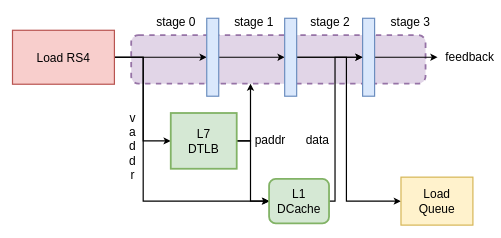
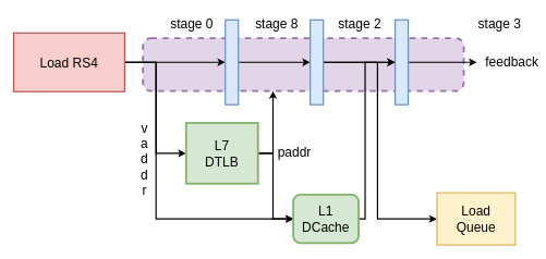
  <mxCell id="0" />
  <mxCell id="1" parent="0" />
  <mxCell id="2" value="" style="rounded=1;whiteSpace=wrap;html=1;dashed=1;fillColor=#e1d5e7;strokeColor=#9673a6;strokeWidth=3;" vertex="1" parent="1"><mxGeometry x="218" y="58" width="491" height="81" as="geometry" /></mxCell>
  <mxCell id="3" style="edgeStyle=orthogonalEdgeStyle;rounded=0;orthogonalLoop=1;jettySize=auto;html=1;fontSize=20;strokeWidth=2;" edge="1" parent="1" source="6" target="8"><mxGeometry relative="1" as="geometry" /></mxCell>
  <mxCell id="4" style="edgeStyle=orthogonalEdgeStyle;rounded=0;orthogonalLoop=1;jettySize=auto;html=1;entryX=0;entryY=0.5;entryDx=0;entryDy=0;strokeWidth=2;fontSize=20;" edge="1" parent="1" target="16"><mxGeometry relative="1" as="geometry"><mxPoint x="163" y="95" as="sourcePoint" /><mxPoint x="272" y="234.5" as="targetPoint" /><Array as="points"><mxPoint x="238" y="95" /><mxPoint x="238" y="235" /></Array></mxGeometry></mxCell>
  <mxCell id="5" style="edgeStyle=orthogonalEdgeStyle;rounded=0;orthogonalLoop=1;jettySize=auto;html=1;entryX=0;entryY=0.5;entryDx=0;entryDy=0;strokeWidth=2;fontSize=20;" edge="1" parent="1"><mxGeometry relative="1" as="geometry"><mxPoint x="190" y="95" as="sourcePoint" /><mxPoint x="449" y="335" as="targetPoint" /><Array as="points"><mxPoint x="238" y="95" /><mxPoint x="238" y="335" /></Array></mxGeometry></mxCell>
  <mxCell id="6" value="&lt;font style=&quot;font-size: 20px;&quot;&gt;Load RS4&lt;/font&gt;" style="rounded=0;whiteSpace=wrap;html=1;fillColor=#f8cecc;strokeColor=#b85450;strokeWidth=2;" vertex="1" parent="1"><mxGeometry x="20" y="50" width="170" height="90" as="geometry" /></mxCell>
  <mxCell id="7" style="edgeStyle=orthogonalEdgeStyle;rounded=0;orthogonalLoop=1;jettySize=auto;html=1;entryX=0;entryY=0.5;entryDx=0;entryDy=0;strokeWidth=2;fontSize=20;" edge="1" parent="1" source="8" target="11"><mxGeometry relative="1" as="geometry" /></mxCell>
  <mxCell id="8" value="" style="rounded=0;whiteSpace=wrap;html=1;fillColor=#dae8fc;strokeColor=#6c8ebf;strokeWidth=2;" vertex="1" parent="1"><mxGeometry x="344" y="30" width="20" height="130" as="geometry" /></mxCell>
  <mxCell id="9" style="edgeStyle=orthogonalEdgeStyle;rounded=0;orthogonalLoop=1;jettySize=auto;html=1;entryX=0;entryY=0.5;entryDx=0;entryDy=0;strokeWidth=2;fontSize=20;" edge="1" parent="1" source="11" target="13"><mxGeometry relative="1" as="geometry" /></mxCell>
  <mxCell id="10" style="edgeStyle=orthogonalEdgeStyle;rounded=0;orthogonalLoop=1;jettySize=auto;html=1;entryX=0;entryY=0.5;entryDx=0;entryDy=0;strokeWidth=2;fontSize=20;exitX=1;exitY=0.5;exitDx=0;exitDy=0;" edge="1" parent="1" source="11"><mxGeometry relative="1" as="geometry"><mxPoint x="503" y="95" as="sourcePoint" /><mxPoint x="668" y="335" as="targetPoint" /><Array as="points"><mxPoint x="577" y="95" /><mxPoint x="577" y="335" /></Array></mxGeometry></mxCell>
  <mxCell id="11" value="" style="rounded=0;whiteSpace=wrap;html=1;fillColor=#dae8fc;strokeColor=#6c8ebf;strokeWidth=2;" vertex="1" parent="1"><mxGeometry x="474" y="30" width="20" height="130" as="geometry" /></mxCell>
  <mxCell id="12" style="edgeStyle=orthogonalEdgeStyle;rounded=0;orthogonalLoop=1;jettySize=auto;html=1;strokeWidth=2;fontSize=20;" edge="1" parent="1" source="13"><mxGeometry relative="1" as="geometry"><mxPoint x="729" y="95" as="targetPoint" /></mxGeometry></mxCell>
  <mxCell id="13" value="" style="rounded=0;whiteSpace=wrap;html=1;fillColor=#dae8fc;strokeColor=#6c8ebf;strokeWidth=2;" vertex="1" parent="1"><mxGeometry x="604" y="30" width="20" height="130" as="geometry" /></mxCell>
  <mxCell id="14" style="edgeStyle=orthogonalEdgeStyle;rounded=0;orthogonalLoop=1;jettySize=auto;html=1;strokeWidth=2;fontSize=20;" edge="1" parent="1" target="2"><mxGeometry relative="1" as="geometry"><mxPoint x="383" y="234.5" as="sourcePoint" /><mxPoint x="463" y="95" as="targetPoint" /><Array as="points"><mxPoint x="417" y="235" /></Array></mxGeometry></mxCell>
  <mxCell id="15" style="edgeStyle=orthogonalEdgeStyle;rounded=0;orthogonalLoop=1;jettySize=auto;html=1;entryX=0;entryY=0.5;entryDx=0;entryDy=0;strokeWidth=2;fontSize=20;" edge="1" parent="1" target="19"><mxGeometry relative="1" as="geometry"><mxPoint x="383" y="234.5" as="sourcePoint" /><mxPoint x="437" y="335" as="targetPoint" /><Array as="points"><mxPoint x="417" y="235" /><mxPoint x="417" y="335" /></Array></mxGeometry></mxCell>
  <mxCell id="16" value="&lt;div style=&quot;font-size: 20px;&quot;&gt;&lt;font style=&quot;font-size: 20px;&quot;&gt;L7 &lt;br&gt;&lt;/font&gt;&lt;/div&gt;&lt;div style=&quot;font-size: 20px;&quot;&gt;&lt;font style=&quot;font-size: 20px;&quot;&gt;DTLB&lt;/font&gt;&lt;/div&gt;" style="rounded=0;whiteSpace=wrap;html=1;fillColor=#d5e8d4;strokeColor=#82b366;strokeWidth=3;" vertex="1" parent="1"><mxGeometry x="284" y="188" width="110" height="93" as="geometry" /></mxCell>
  <mxCell id="17" value="&lt;div style=&quot;font-size: 20px;&quot;&gt;&lt;font style=&quot;font-size: 20px;&quot;&gt;Load&lt;/font&gt;&lt;/div&gt;&lt;div style=&quot;font-size: 20px;&quot;&gt;&lt;font style=&quot;font-size: 20px;&quot;&gt;Queue&lt;br&gt;&lt;/font&gt;&lt;/div&gt;" style="rounded=0;whiteSpace=wrap;html=1;fillColor=#fff2cc;strokeColor=#d6b656;strokeWidth=2;" vertex="1" parent="1"><mxGeometry x="668" y="295" width="120" height="80" as="geometry" /></mxCell>
  <mxCell id="18" style="edgeStyle=orthogonalEdgeStyle;rounded=0;orthogonalLoop=1;jettySize=auto;html=1;entryX=0;entryY=0.5;entryDx=0;entryDy=0;strokeWidth=2;fontSize=20;" edge="1" parent="1" target="13"><mxGeometry relative="1" as="geometry"><mxPoint x="528" y="335" as="sourcePoint" /><mxPoint x="584" y="95" as="targetPoint" /><Array as="points"><mxPoint x="558" y="335" /><mxPoint x="558" y="95" /></Array></mxGeometry></mxCell>
  <mxCell id="19" value="&lt;div&gt;&lt;font style=&quot;font-size: 20px;&quot;&gt;L1&lt;/font&gt;&lt;/div&gt;&lt;div&gt;&lt;font style=&quot;font-size: 20px;&quot;&gt;DCache&lt;/font&gt;&lt;/div&gt;" style="rounded=1;whiteSpace=wrap;html=1;strokeWidth=3;fillColor=#d5e8d4;strokeColor=#82b366;" vertex="1" parent="1"><mxGeometry x="448" y="298" width="100" height="74" as="geometry" /></mxCell>
  <mxCell id="20" value="stage 0" style="text;html=1;strokeColor=none;fillColor=none;align=center;verticalAlign=middle;whiteSpace=wrap;rounded=0;strokeWidth=2;fontSize=20;" vertex="1" parent="1"><mxGeometry x="248" y="20" width="90" height="30" as="geometry" /></mxCell>
- <mxCell id="21" value="stage 1" style="text;html=1;strokeColor=none;fillColor=none;align=center;verticalAlign=middle;whiteSpace=wrap;rounded=0;strokeWidth=2;fontSize=20;" vertex="1" parent="1"><mxGeometry x="378" y="20" width="90" height="30" as="geometry" /></mxCell>
+ <mxCell id="21" value="stage 8" style="text;html=1;strokeColor=none;fillColor=none;align=center;verticalAlign=middle;whiteSpace=wrap;rounded=0;strokeWidth=2;fontSize=20;" vertex="1" parent="1"><mxGeometry x="378" y="20" width="90" height="30" as="geometry" /></mxCell>
  <mxCell id="22" value="stage 2" style="text;html=1;strokeColor=none;fillColor=none;align=center;verticalAlign=middle;whiteSpace=wrap;rounded=0;strokeWidth=2;fontSize=20;" vertex="1" parent="1"><mxGeometry x="505" y="21" width="90" height="30" as="geometry" /></mxCell>
- <mxCell id="23" value="stage 3" style="text;html=1;strokeColor=none;fillColor=none;align=center;verticalAlign=middle;whiteSpace=wrap;rounded=0;strokeWidth=2;fontSize=20;" vertex="1" parent="1"><mxGeometry x="639" y="21" width="90" height="30" as="geometry" /></mxCell>
+ <mxCell id="23" value="stage 3" style="text;html=1;strokeColor=none;fillColor=none;align=center;verticalAlign=middle;whiteSpace=wrap;rounded=0;strokeWidth=2;fontSize=20;" vertex="1" parent="1"><mxGeometry x="719" y="21" width="90" height="30" as="geometry" /></mxCell>
  <mxCell id="24" value="&lt;p style=&quot;line-height: 0.9;&quot;&gt;&lt;/p&gt;&lt;div&gt;v&lt;/div&gt;&lt;div&gt;a&lt;/div&gt;&lt;div&gt;d&lt;/div&gt;&lt;div&gt;d&lt;/div&gt;&lt;div&gt;r&lt;/div&gt;&lt;p&gt;&lt;/p&gt;" style="text;html=1;strokeColor=none;fillColor=none;align=center;verticalAlign=middle;whiteSpace=wrap;rounded=0;strokeWidth=2;fontSize=20;" vertex="1" parent="1"><mxGeometry x="208" y="188" width="25" height="110" as="geometry" /></mxCell>
  <mxCell id="25" value="paddr" style="text;html=1;strokeColor=none;fillColor=none;align=center;verticalAlign=middle;whiteSpace=wrap;rounded=0;strokeWidth=2;fontSize=20;" vertex="1" parent="1"><mxGeometry x="420" y="217.5" width="60" height="30" as="geometry" /></mxCell>
- <mxCell id="26" value="data" style="text;html=1;strokeColor=none;fillColor=none;align=center;verticalAlign=middle;whiteSpace=wrap;rounded=0;strokeWidth=2;fontSize=20;" vertex="1" parent="1"><mxGeometry x="499" y="217.5" width="60" height="30" as="geometry" /></mxCell>
  <mxCell id="27" value="feedback" style="text;html=1;strokeColor=none;fillColor=none;align=center;verticalAlign=middle;whiteSpace=wrap;rounded=0;strokeWidth=2;fontSize=20;" vertex="1" parent="1"><mxGeometry x="753" y="78" width="60" height="30" as="geometry" /></mxCell>
